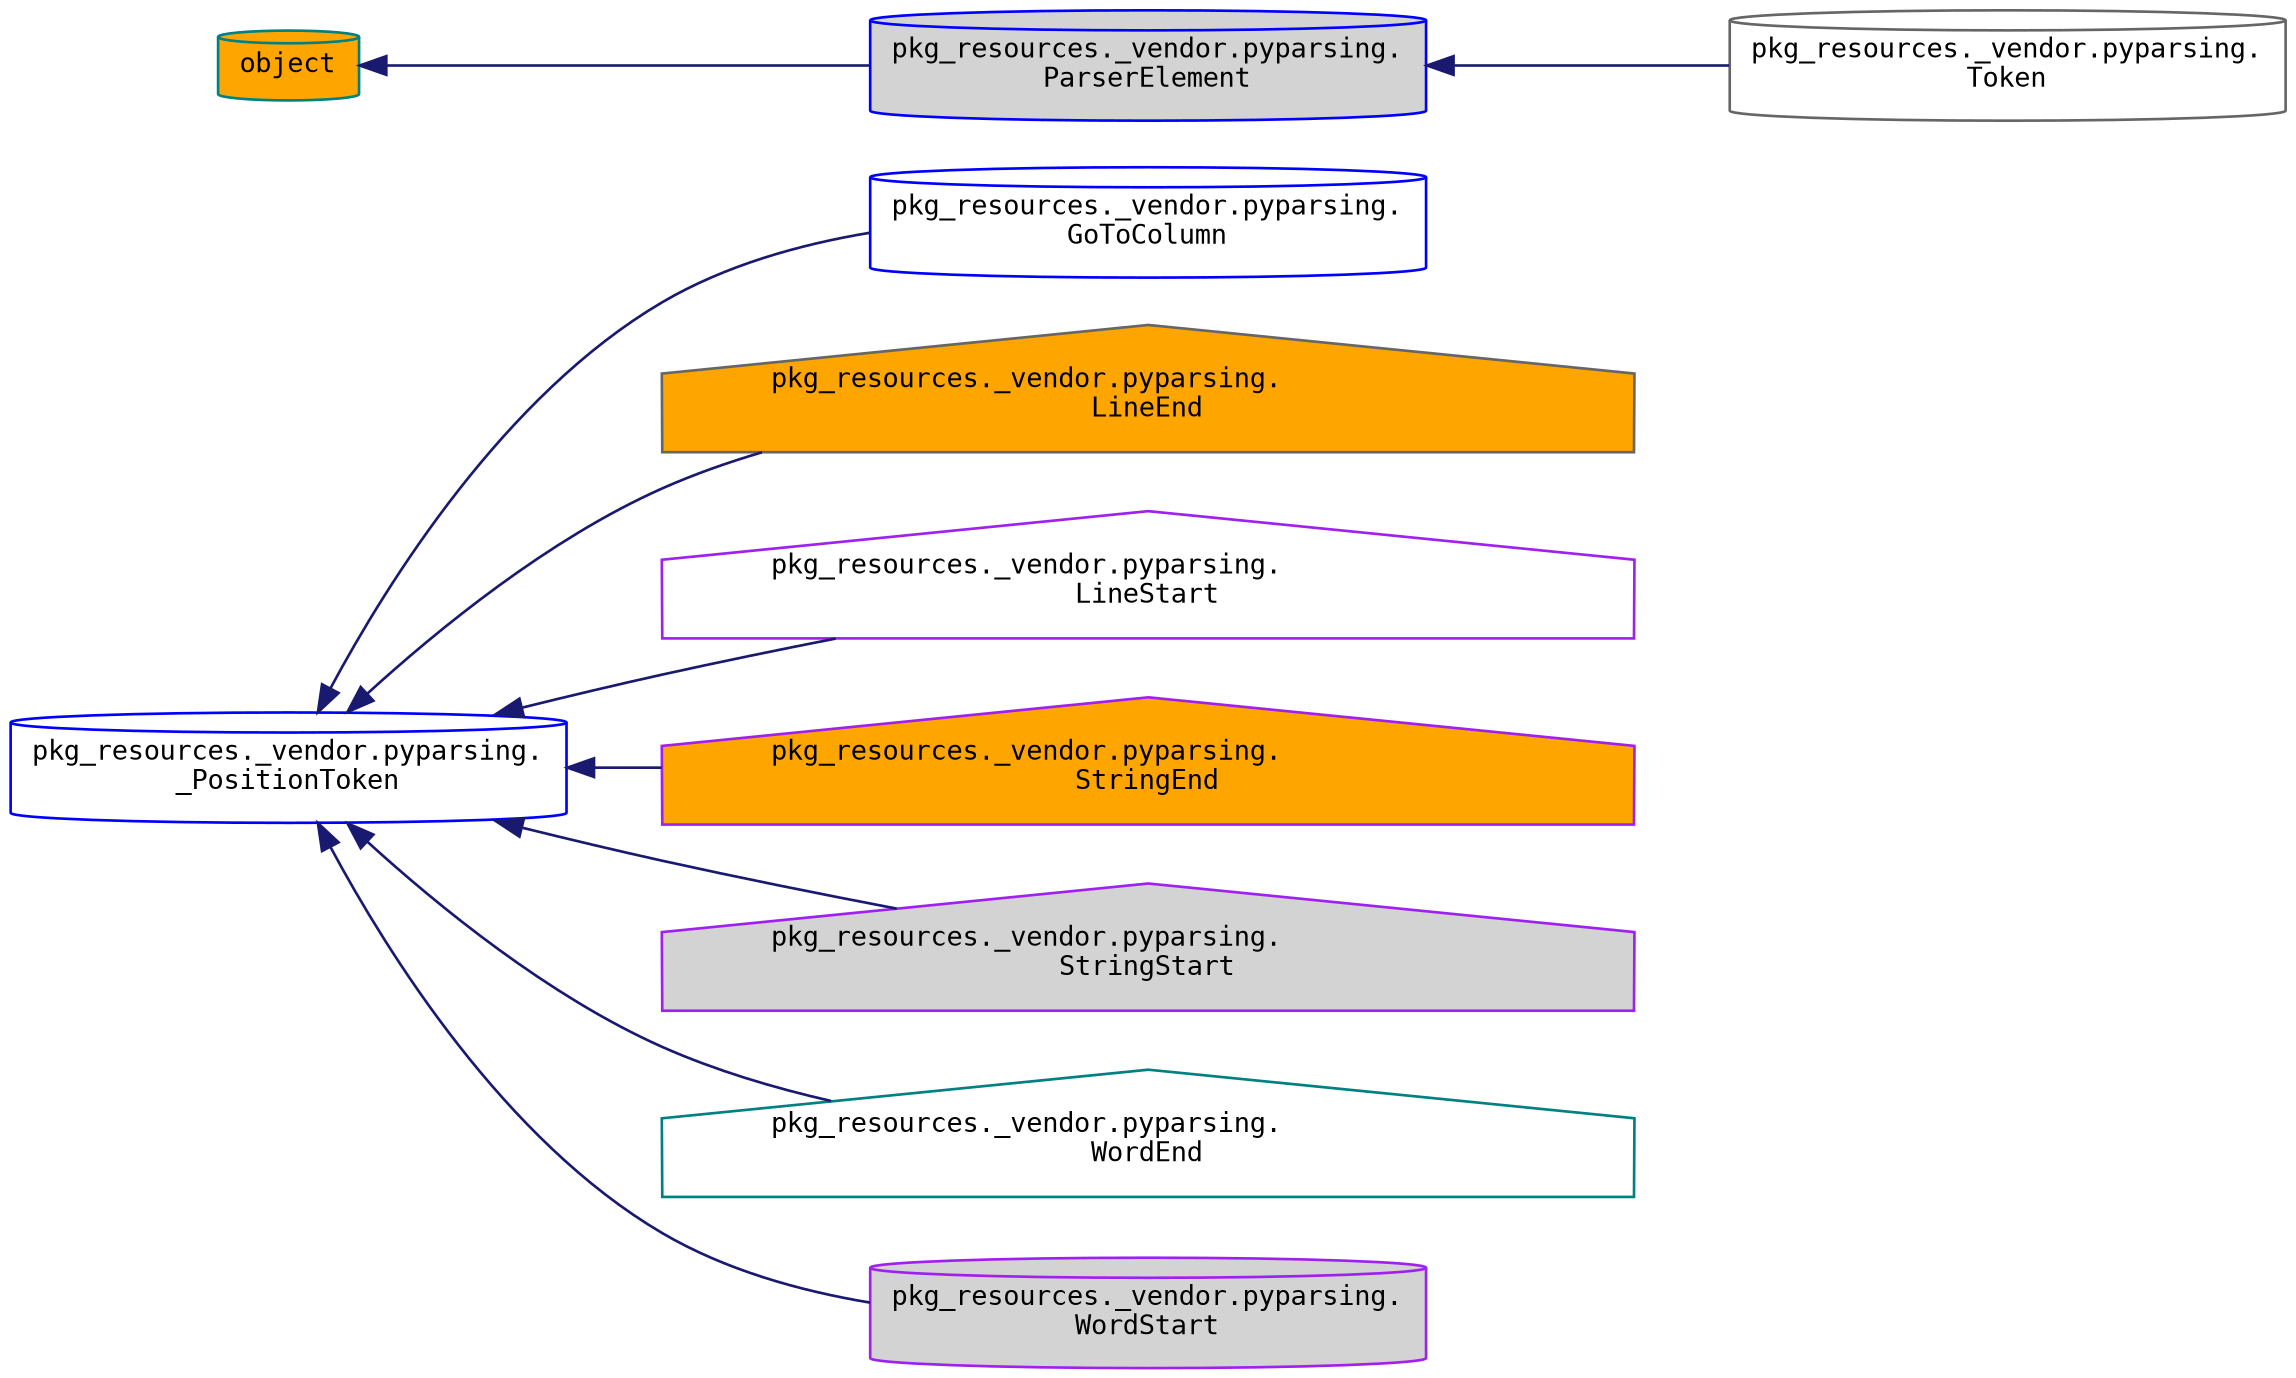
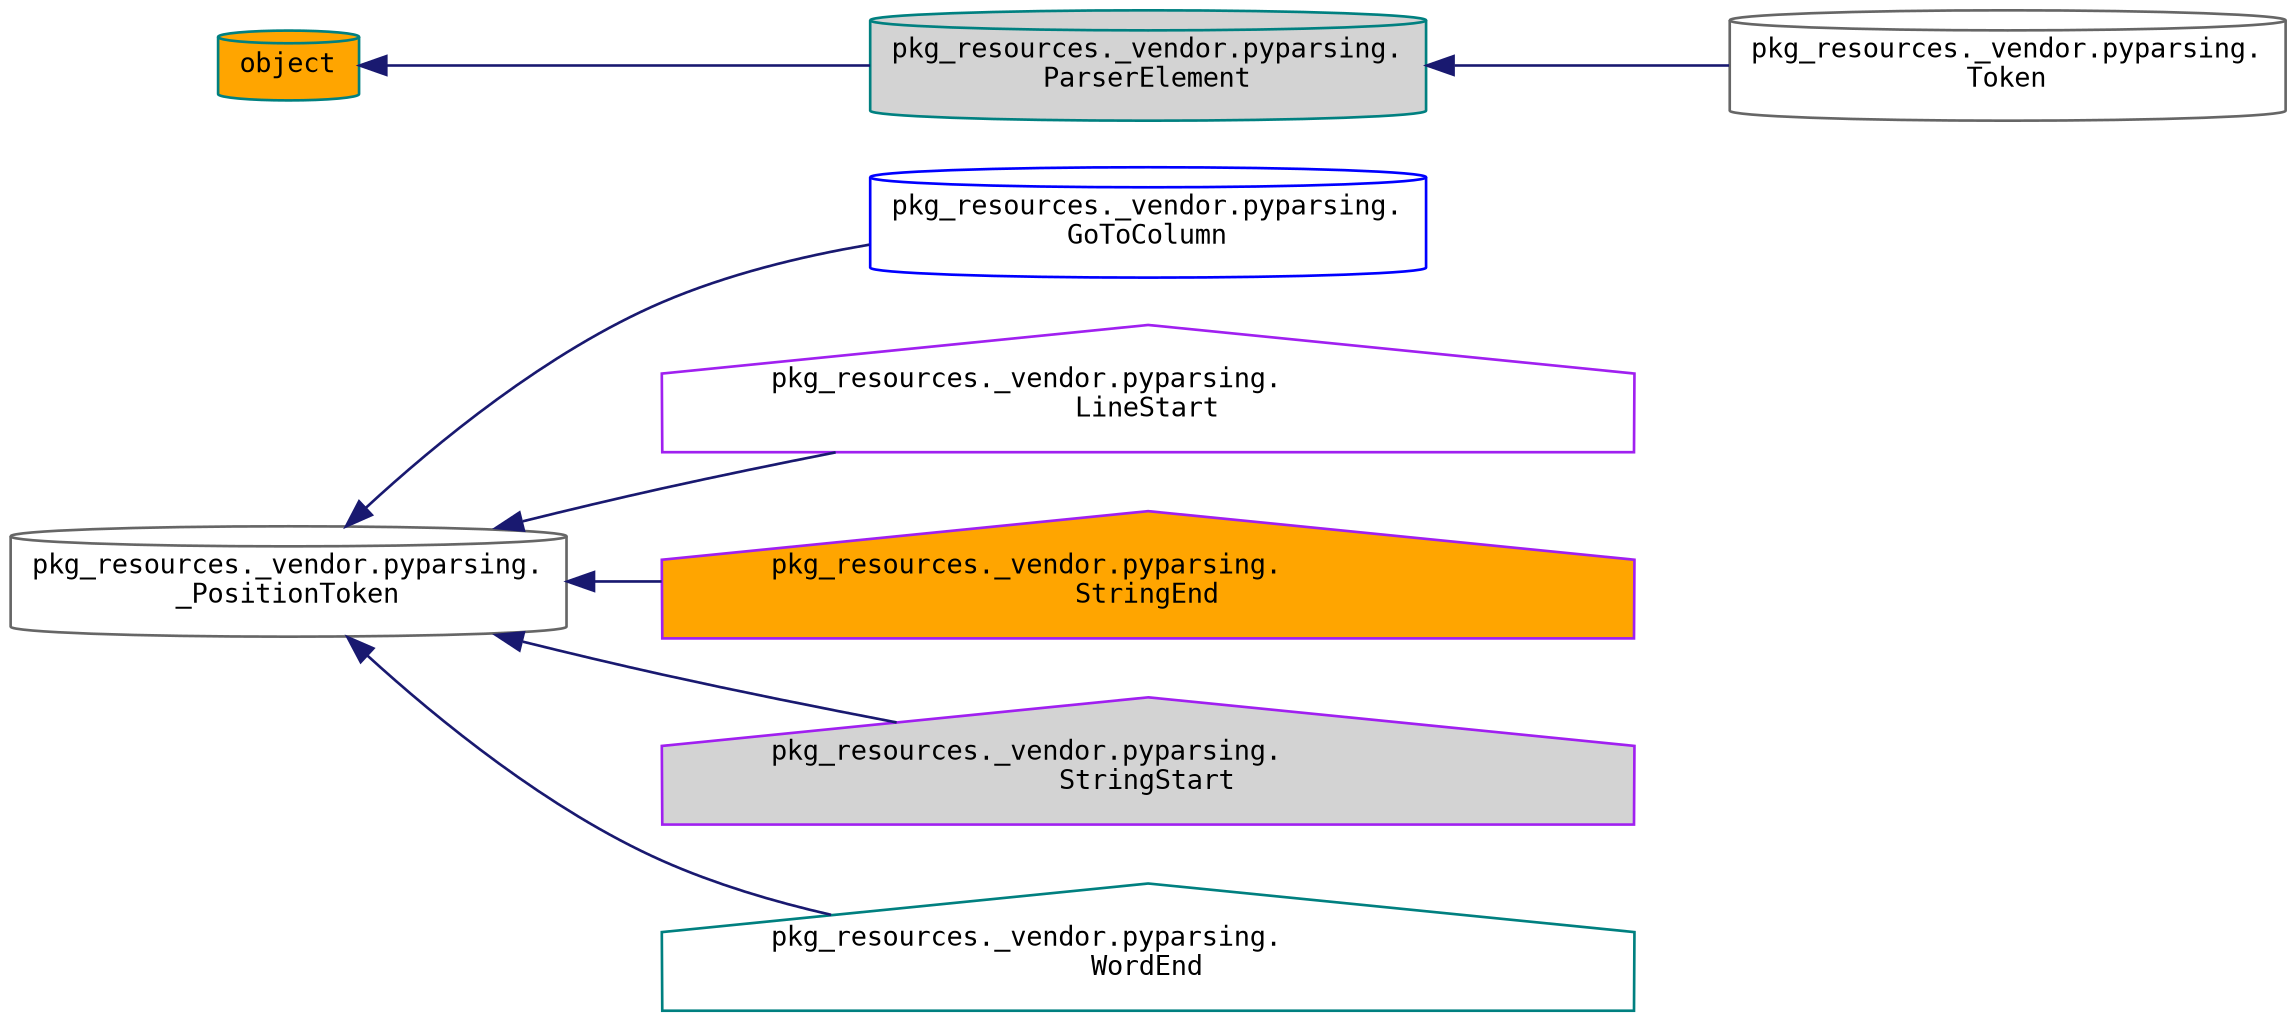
  digraph {
    fontname="DejaVu Sans Mono"
    rankdir=LR
    node [color=purple fillcolor=white fontname="DejaVu Sans Mono" fontsize=10 shape=cylinder style=filled]
    edge [color=midnightblue dir=back fontname="DejaVu Sans Mono" fontsize=10 labelfontname=Helvetica labelfontsize=10 style=solid]
-   n1 [color=blue fontcolor=black height=0.2 label="pkg_resources._vendor.pyparsing.\l_PositionToken" width=0.4]
+   n1 [color=gray40 fontcolor=black height=0.2 label="pkg_resources._vendor.pyparsing.\l_PositionToken" width=0.4]
    n2 [color=blue height=0.2 label="pkg_resources._vendor.pyparsing.\lGoToColumn" width=0.4]
-   n3 [color=gray40 fillcolor=orange height=0.2 label="pkg_resources._vendor.pyparsing.\lLineEnd" shape=house width=0.4]
    n4 [height=0.2 label="pkg_resources._vendor.pyparsing.\lLineStart" shape=house width=0.4]
    n5 [fillcolor=orange height=0.2 label="pkg_resources._vendor.pyparsing.\lStringEnd" shape=house width=0.4]
    n6 [fillcolor=lightgrey height=0.2 label="pkg_resources._vendor.pyparsing.\lStringStart" shape=house width=0.4]
    n7 [color=teal height=0.2 label="pkg_resources._vendor.pyparsing.\lWordEnd" shape=house width=0.4]
-   n8 [fillcolor=lightgrey height=0.2 label="pkg_resources._vendor.pyparsing.\lWordStart" width=0.4]
    n9 [color=gray40 height=0.2 label="pkg_resources._vendor.pyparsing.\lToken" width=0.4]
-   n10 [color=blue fillcolor=lightgrey height=0.2 label="pkg_resources._vendor.pyparsing.\lParserElement" width=0.4]
+   n10 [color=teal fillcolor=lightgrey height=0.2 label="pkg_resources._vendor.pyparsing.\lParserElement" width=0.4]
    n11 [color=teal fillcolor=orange height=0.2 label=object width=0.4]
    n1 -> n2
-   n1 -> n3
    n1 -> n4
    n1 -> n5
    n1 -> n6
    n1 -> n7
-   n1 -> n8
    n10 -> n9
    n11 -> n10
  }
